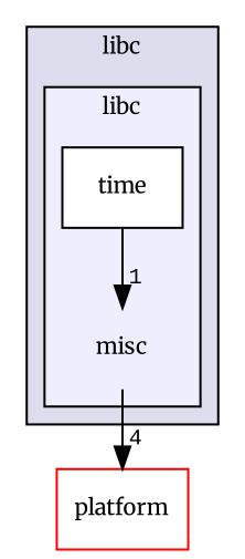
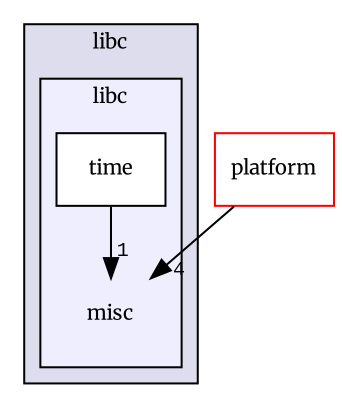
  digraph {
    compound=true
    fontname=Merriweather
    node [fontname=Merriweather fontsize=10 shape=box fillcolor=white style=filled]
    edge [fontname=Merriweather labeldistance=1.5 labelfontname=CourierNew labelfontsize=10]
    n1 [label=misc shape=plaintext fillcolor="" style=""]
    n2 [color=black label=time]
    n3 [color=red label=platform]
    subgraph cluster_1 {
      bgcolor="#ddddee"
      fontsize=10
      label=libc
      pencolor=black
      subgraph cluster_2 {
        bgcolor="#eeeeff"
        fontsize=10
        label=libc
        pencolor=black
        n1
        n2
      }
    }
    n2 -> n1 [headlabel=1]
-   n1 -> n3 [headlabel=4]
+   n3 -> n1 [headlabel=4]
  }
